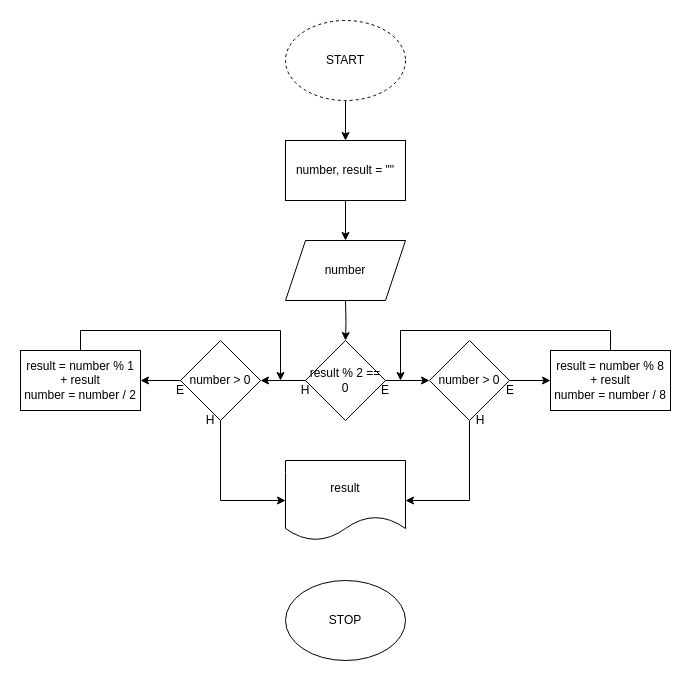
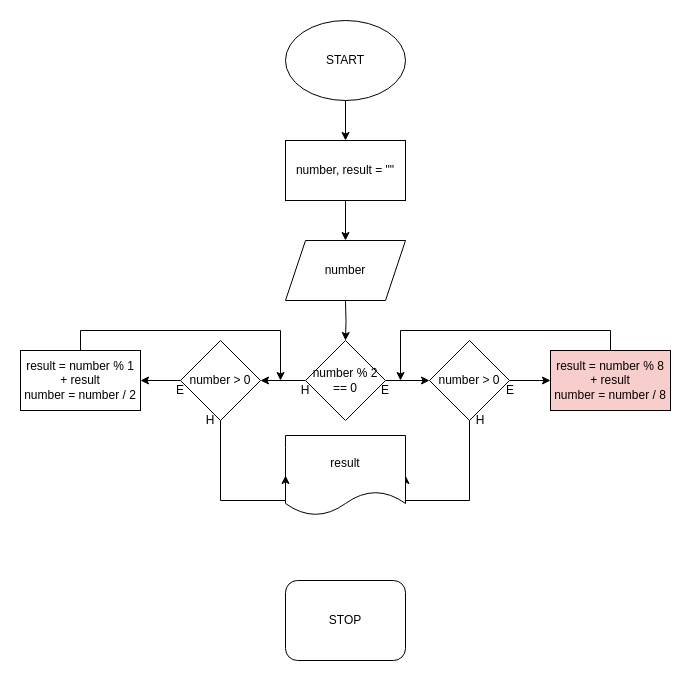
  <mxCell id="0" />
  <mxCell id="1" parent="0" />
  <mxCell id="2" style="edgeStyle=orthogonalEdgeStyle;rounded=0;orthogonalLoop=1;jettySize=auto;html=1;entryX=0.5;entryY=0;entryDx=0;entryDy=0;" parent="1" source="3" target="6" edge="1"><mxGeometry relative="1" as="geometry" /></mxCell>
- <mxCell id="3" value="START" style="ellipse;whiteSpace=wrap;html=1;dashed=1;" parent="1" vertex="1"><mxGeometry x="285" width="120" height="80" as="geometry" y="20" /></mxCell>
+ <mxCell id="3" value="START" style="ellipse;whiteSpace=wrap;html=1;" parent="1" vertex="1"><mxGeometry x="285" width="120" height="80" as="geometry" y="20" /></mxCell>
  <mxCell id="4" style="edgeStyle=orthogonalEdgeStyle;rounded=0;orthogonalLoop=1;jettySize=auto;html=1;" parent="1" target="9" edge="1"><mxGeometry relative="1" as="geometry"><mxPoint x="345" y="300" as="sourcePoint" /></mxGeometry></mxCell>
  <mxCell id="5" style="edgeStyle=orthogonalEdgeStyle;rounded=0;orthogonalLoop=1;jettySize=auto;html=1;entryX=0.5;entryY=0;entryDx=0;entryDy=0;" edge="1" parent="1" source="6" target="28"><mxGeometry relative="1" as="geometry" /></mxCell>
  <mxCell id="6" value="number, result = &quot;&quot;" style="rounded=0;whiteSpace=wrap;html=1;" parent="1" vertex="1"><mxGeometry x="285" y="140" width="120" height="60" as="geometry" /></mxCell>
  <mxCell id="7" style="edgeStyle=orthogonalEdgeStyle;rounded=0;orthogonalLoop=1;jettySize=auto;html=1;entryX=0;entryY=0.5;entryDx=0;entryDy=0;" parent="1" source="9" target="12" edge="1"><mxGeometry relative="1" as="geometry" /></mxCell>
  <mxCell id="8" style="edgeStyle=orthogonalEdgeStyle;rounded=0;orthogonalLoop=1;jettySize=auto;html=1;entryX=1;entryY=0.5;entryDx=0;entryDy=0;" parent="1" source="9" target="20" edge="1"><mxGeometry relative="1" as="geometry" /></mxCell>
- <mxCell id="9" value="result % 2 == 0" style="rhombus;whiteSpace=wrap;html=1;" parent="1" vertex="1"><mxGeometry x="305" y="340" width="80" height="80" as="geometry" /></mxCell>
+ <mxCell id="9" value="number % 2 == 0" style="rhombus;whiteSpace=wrap;html=1;" parent="1" vertex="1"><mxGeometry x="305" y="340" width="80" height="80" as="geometry" /></mxCell>
  <mxCell id="10" style="edgeStyle=orthogonalEdgeStyle;rounded=0;orthogonalLoop=1;jettySize=auto;html=1;entryX=0;entryY=0.5;entryDx=0;entryDy=0;" parent="1" source="12" target="14" edge="1"><mxGeometry relative="1" as="geometry" /></mxCell>
  <mxCell id="11" style="edgeStyle=orthogonalEdgeStyle;rounded=0;orthogonalLoop=1;jettySize=auto;html=1;entryX=1;entryY=0.5;entryDx=0;entryDy=0;" parent="1" source="12" target="17" edge="1"><mxGeometry relative="1" as="geometry"><Array as="points"><mxPoint x="469" y="500" /></Array></mxGeometry></mxCell>
  <mxCell id="12" value="number &amp;gt; 0" style="rhombus;whiteSpace=wrap;html=1;" parent="1" vertex="1"><mxGeometry x="429" y="340" width="80" height="80" as="geometry" /></mxCell>
  <mxCell id="13" style="edgeStyle=orthogonalEdgeStyle;rounded=0;orthogonalLoop=1;jettySize=auto;html=1;" parent="1" source="14" edge="1"><mxGeometry relative="1" as="geometry"><mxPoint x="400" y="380" as="targetPoint" /><Array as="points"><mxPoint x="610" y="330" /><mxPoint x="400" y="330" /></Array></mxGeometry></mxCell>
- <mxCell id="14" value="result = number % 8 + result&lt;br&gt;number = number / 8" style="rounded=0;whiteSpace=wrap;html=1;" parent="1" vertex="1"><mxGeometry x="550" y="350" width="120" height="60" as="geometry" /></mxCell>
+ <mxCell id="14" value="result = number % 8 + result&lt;br&gt;number = number / 8" style="rounded=0;whiteSpace=wrap;html=1;fillColor=#f8cecc;" parent="1" vertex="1"><mxGeometry x="550" y="350" width="120" height="60" as="geometry" /></mxCell>
  <mxCell id="15" style="edgeStyle=orthogonalEdgeStyle;rounded=0;orthogonalLoop=1;jettySize=auto;html=1;" parent="1" source="16" edge="1"><mxGeometry relative="1" as="geometry"><mxPoint x="280" y="380" as="targetPoint" /><Array as="points"><mxPoint x="80" y="330" /><mxPoint x="280" y="330" /></Array></mxGeometry></mxCell>
  <mxCell id="16" value="result = number % 1 + result&lt;br&gt;number = number / 2" style="rounded=0;whiteSpace=wrap;html=1;gradientColor=#ffffff;" parent="1" vertex="1"><mxGeometry x="20" y="350" width="120" height="60" as="geometry" /></mxCell>
- <mxCell id="17" value="result" style="shape=document;whiteSpace=wrap;html=1;boundedLbl=1;gradientColor=#ffffff;" parent="1" vertex="1"><mxGeometry x="285" y="460" width="120" height="80" as="geometry" /></mxCell>
+ <mxCell id="17" value="result" style="shape=document;whiteSpace=wrap;html=1;boundedLbl=1;gradientColor=#ffffff;" parent="1" vertex="1"><mxGeometry x="285" y="435" width="120" height="80" as="geometry" /></mxCell>
  <mxCell id="18" style="edgeStyle=orthogonalEdgeStyle;rounded=0;orthogonalLoop=1;jettySize=auto;html=1;entryX=1;entryY=0.5;entryDx=0;entryDy=0;" parent="1" source="20" target="16" edge="1"><mxGeometry relative="1" as="geometry" /></mxCell>
  <mxCell id="19" style="edgeStyle=orthogonalEdgeStyle;rounded=0;orthogonalLoop=1;jettySize=auto;html=1;entryX=0;entryY=0.5;entryDx=0;entryDy=0;" parent="1" source="20" target="17" edge="1"><mxGeometry relative="1" as="geometry"><Array as="points"><mxPoint x="220" y="500" /></Array></mxGeometry></mxCell>
  <mxCell id="20" value="number &amp;gt; 0" style="rhombus;whiteSpace=wrap;html=1;" parent="1" vertex="1"><mxGeometry x="180" y="340" width="80" height="80" as="geometry" /></mxCell>
- <mxCell id="21" value="STOP" style="ellipse;whiteSpace=wrap;html=1;" parent="1" vertex="1"><mxGeometry x="285" y="580" width="120" height="80" as="geometry" /></mxCell>
+ <mxCell id="21" value="STOP" style="whiteSpace=wrap;html=1;rounded=1;" parent="1" vertex="1"><mxGeometry x="285" y="580" width="120" height="80" as="geometry" /></mxCell>
  <mxCell id="22" value="E" style="text;html=1;strokeColor=none;fillColor=none;align=center;verticalAlign=middle;whiteSpace=wrap;rounded=0;" parent="1" vertex="1"><mxGeometry x="365" y="380" width="40" height="20" as="geometry" /></mxCell>
  <mxCell id="23" value="E" style="text;html=1;strokeColor=none;fillColor=none;align=center;verticalAlign=middle;whiteSpace=wrap;rounded=0;" parent="1" vertex="1"><mxGeometry x="490" y="380" width="40" height="20" as="geometry" /></mxCell>
  <mxCell id="24" value="H" style="text;html=1;strokeColor=none;fillColor=none;align=center;verticalAlign=middle;whiteSpace=wrap;rounded=0;" parent="1" vertex="1"><mxGeometry x="460" y="410" width="40" height="20" as="geometry" /></mxCell>
  <mxCell id="25" value="H" style="text;html=1;strokeColor=none;fillColor=none;align=center;verticalAlign=middle;whiteSpace=wrap;rounded=0;" parent="1" vertex="1"><mxGeometry x="285" y="380" width="40" height="20" as="geometry" /></mxCell>
  <mxCell id="26" value="E" style="text;html=1;strokeColor=none;fillColor=none;align=center;verticalAlign=middle;whiteSpace=wrap;rounded=0;" parent="1" vertex="1"><mxGeometry x="160" y="380" width="40" height="20" as="geometry" /></mxCell>
  <mxCell id="27" value="H" style="text;html=1;strokeColor=none;fillColor=none;align=center;verticalAlign=middle;whiteSpace=wrap;rounded=0;" parent="1" vertex="1"><mxGeometry x="190" y="410" width="40" height="20" as="geometry" /></mxCell>
  <mxCell id="28" value="number" style="shape=parallelogram;perimeter=parallelogramPerimeter;whiteSpace=wrap;html=1;fixedSize=1;" vertex="1" parent="1"><mxGeometry x="285" y="240" width="120" height="60" as="geometry" /></mxCell>
